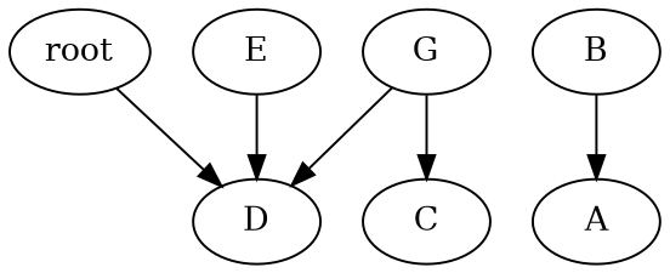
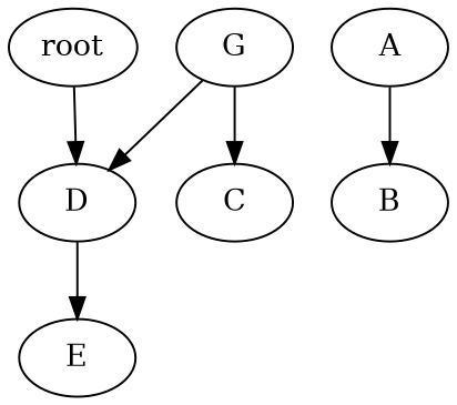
  strict digraph {
    n1 [label=root]
    n2 [label=D]
    n3 [label=E]
    n4 [label=A]
    n5 [label=B]
    n6 [label=G]
    n7 [label=C]
    n1 -> n2
-   n3 -> n2
-   n5 -> n4
+   n2 -> n3
+   n4 -> n5
    n6 -> n2
    n6 -> n7
  }
